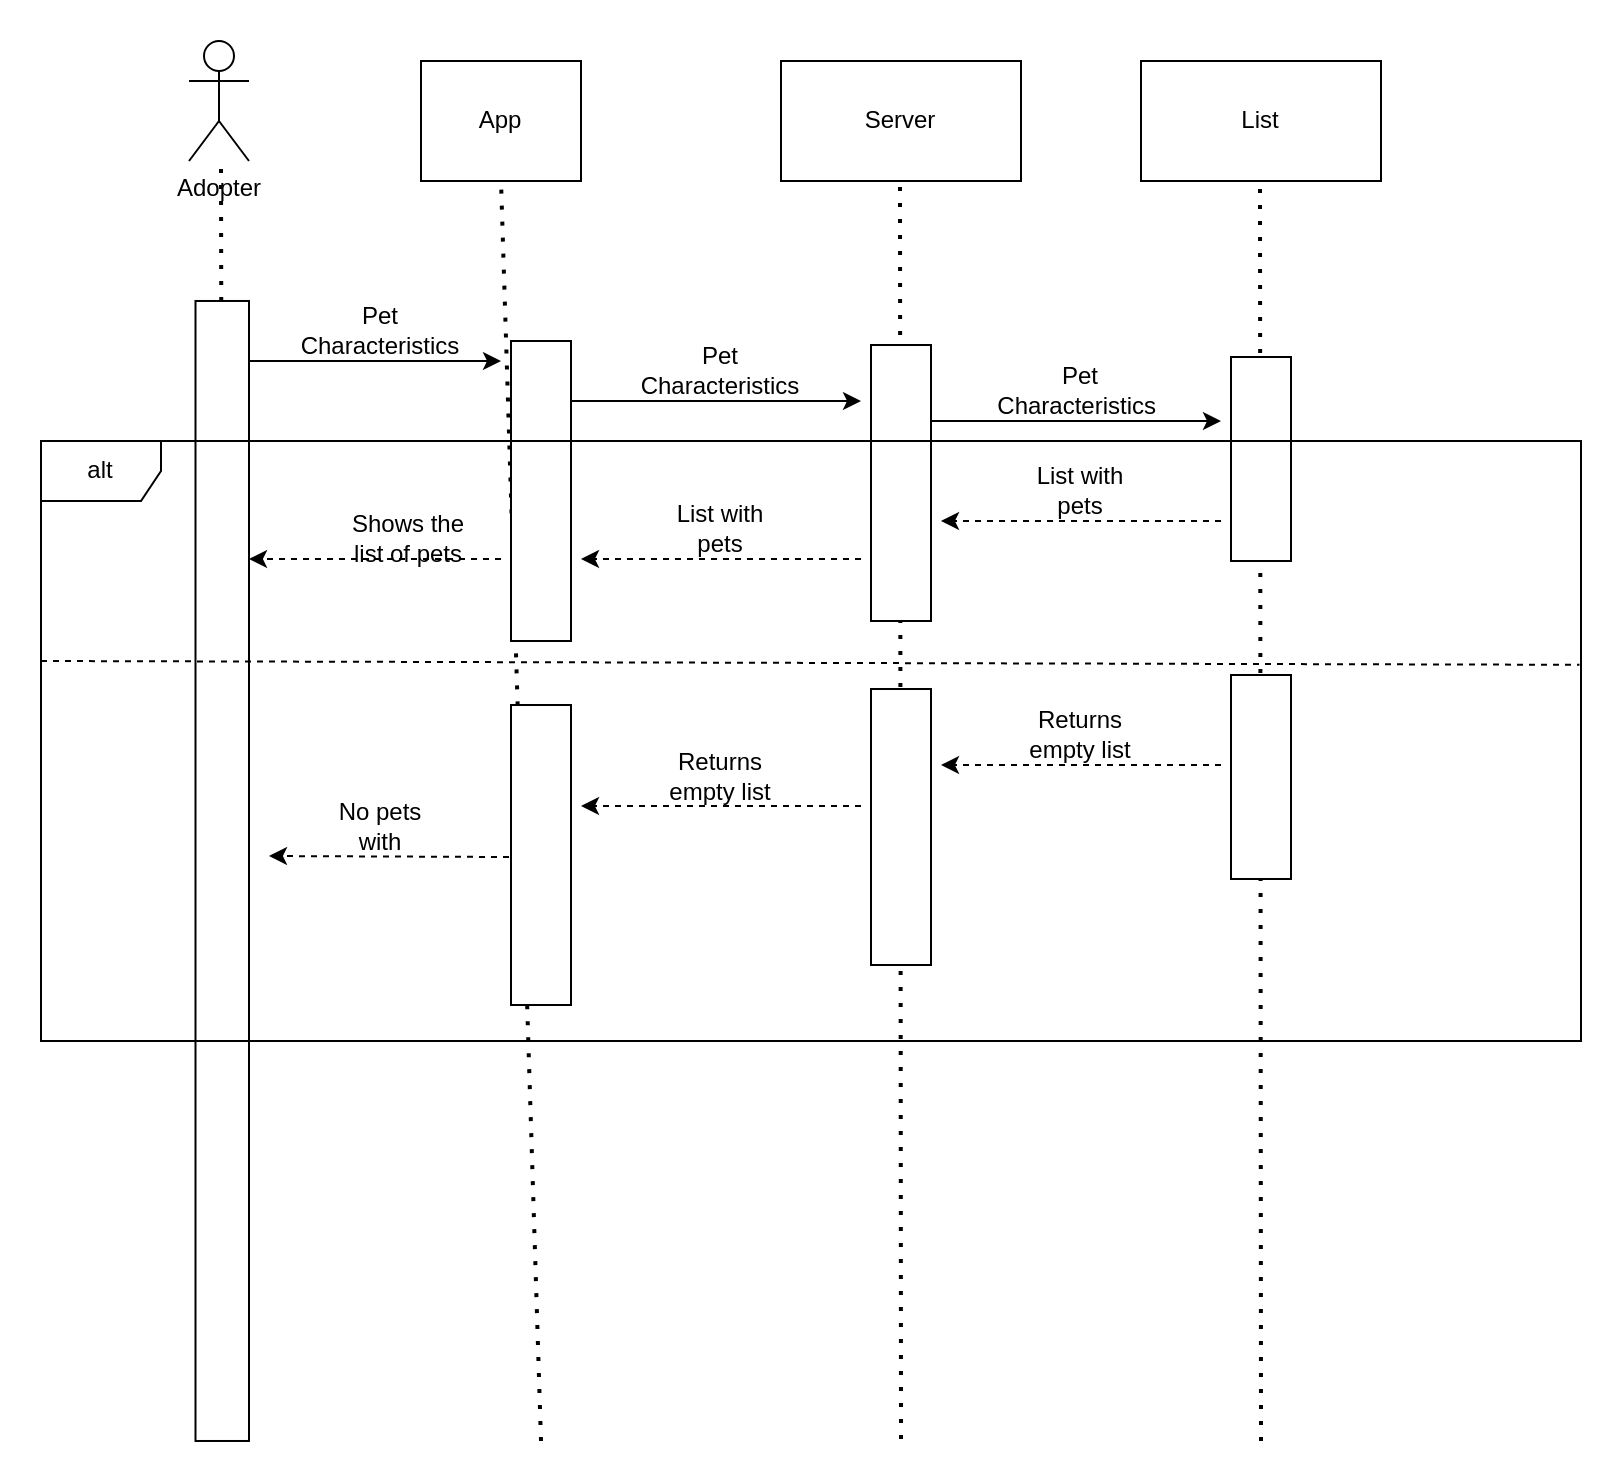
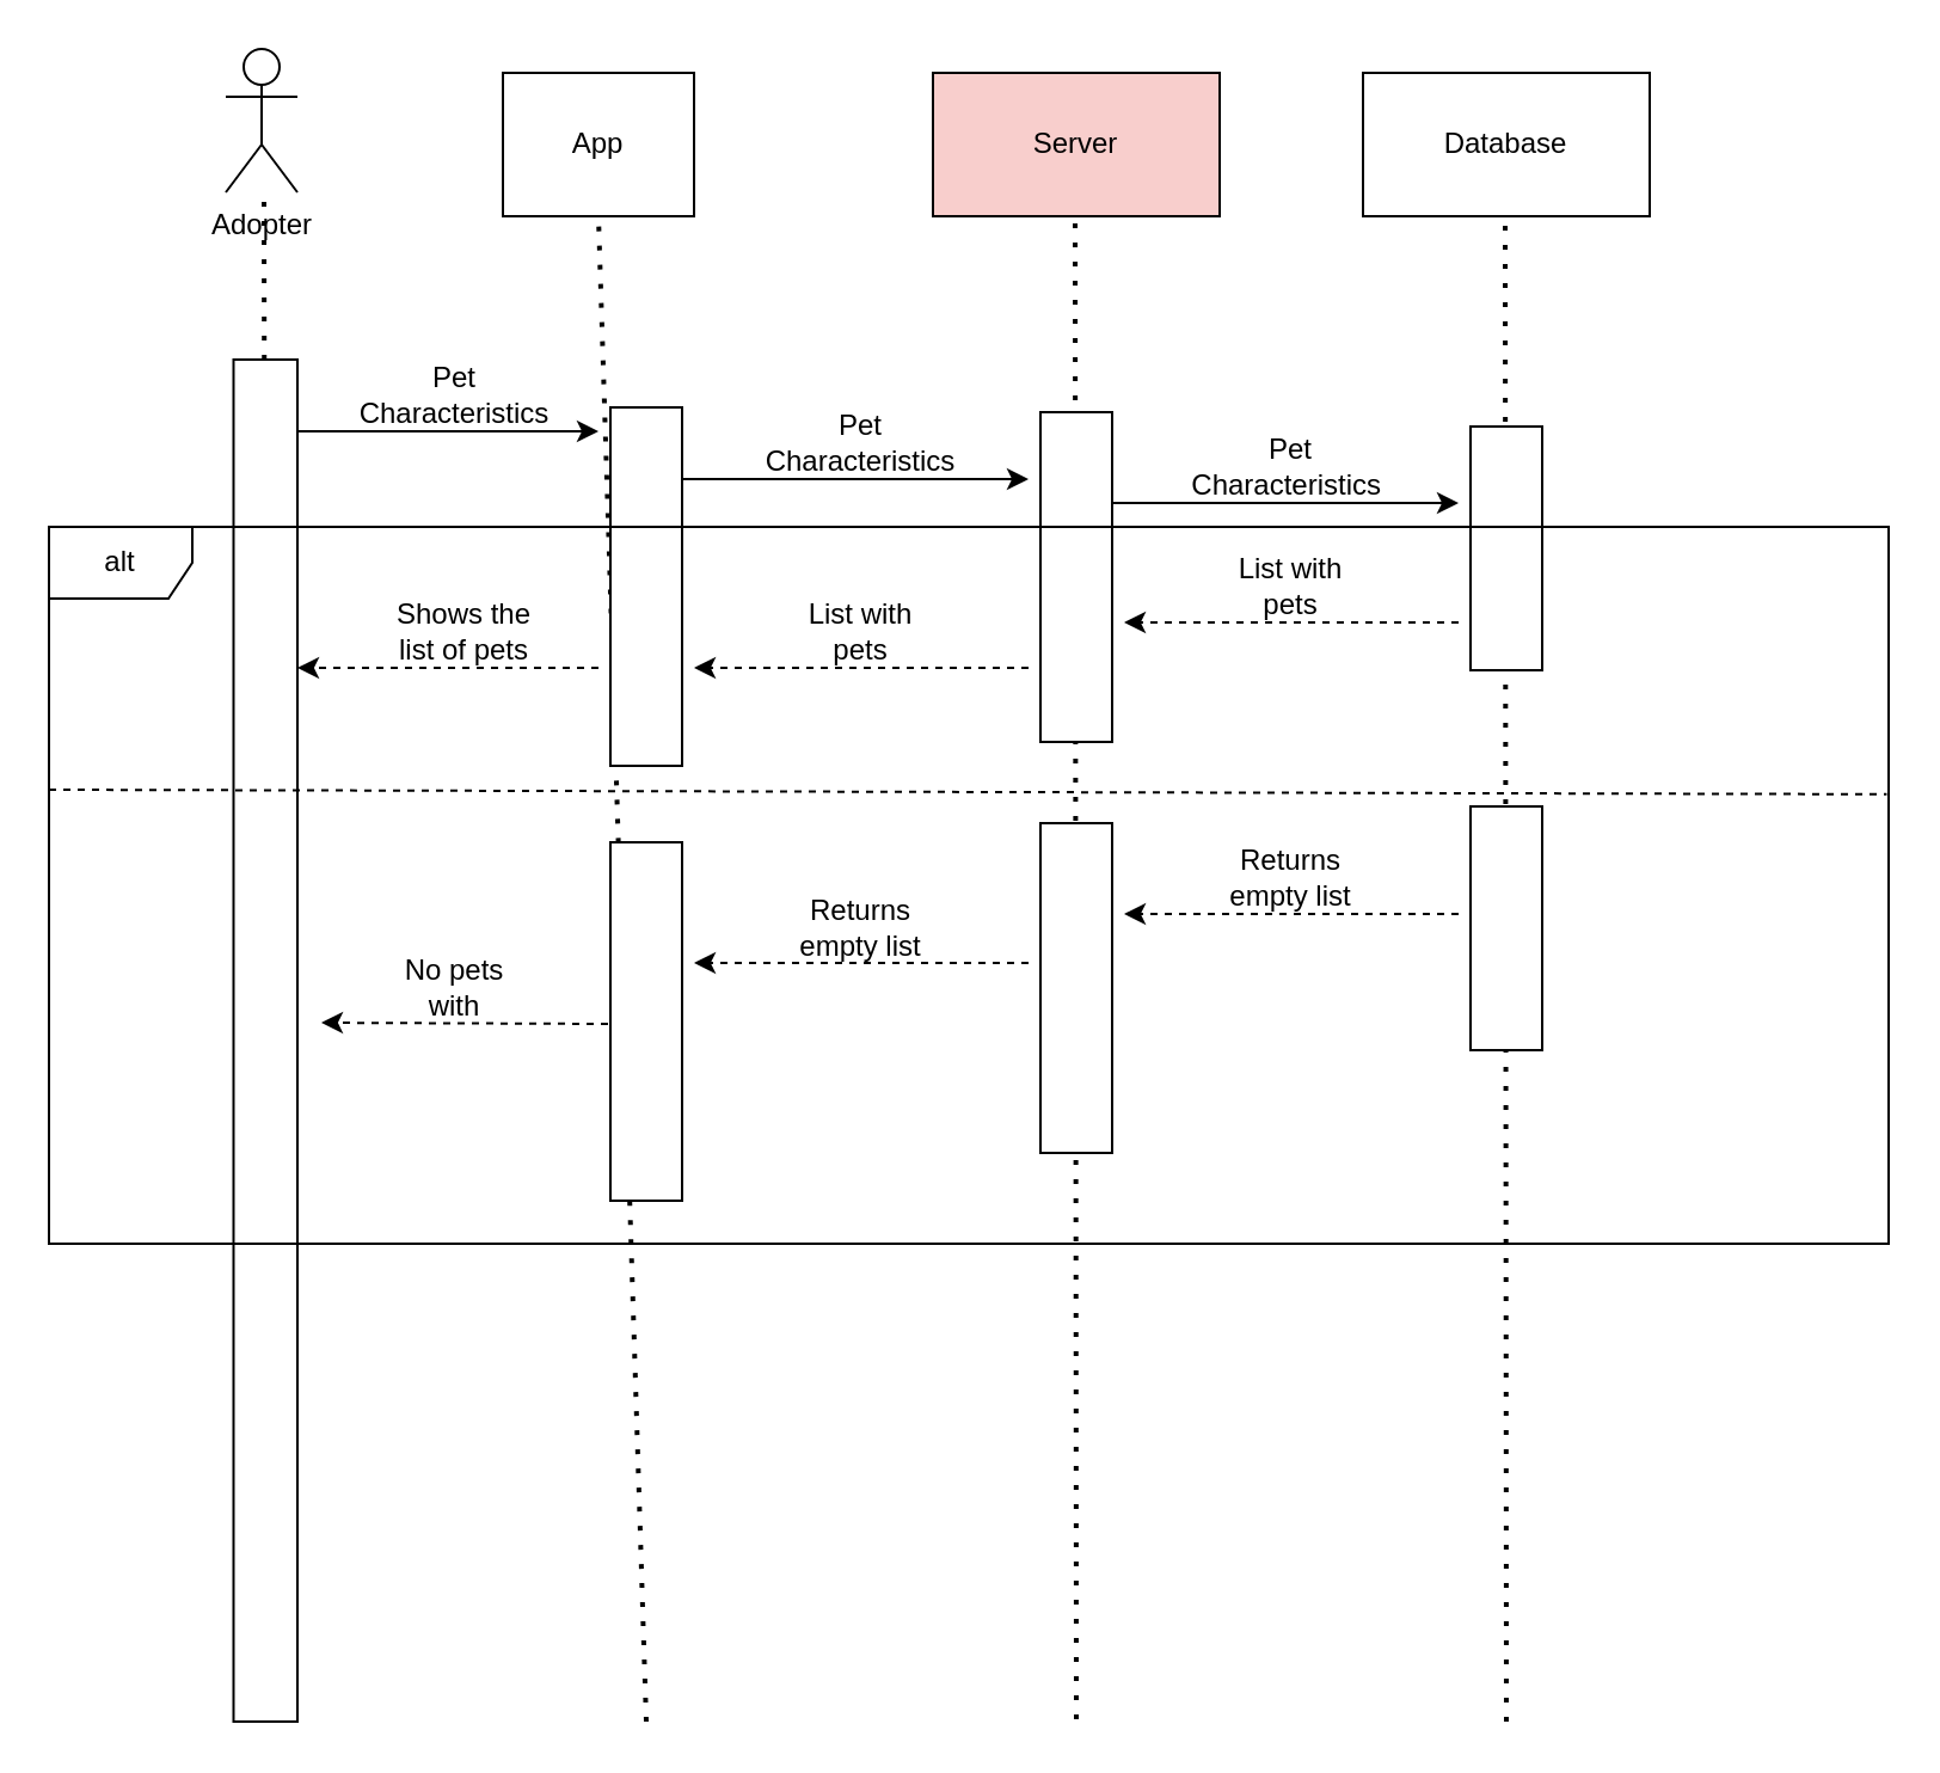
  <mxCell id="0" />
  <mxCell id="1" parent="0" />
  <mxCell id="2" value="Adopter" style="shape=umlActor;verticalLabelPosition=bottom;verticalAlign=top;html=1;outlineConnect=0;" parent="1" vertex="1"><mxGeometry x="94" y="20" width="30" height="60" as="geometry" /></mxCell>
  <mxCell id="3" value="" style="endArrow=none;dashed=1;html=1;dashPattern=1 3;strokeWidth=2;rounded=0;" parent="1" source="11" edge="1"><mxGeometry width="50" height="50" relative="1" as="geometry"><mxPoint x="110" y="720" as="sourcePoint" /><mxPoint x="110" y="80" as="targetPoint" /></mxGeometry></mxCell>
  <mxCell id="4" value="App" style="rounded=0;whiteSpace=wrap;html=1;" parent="1" vertex="1"><mxGeometry x="210" y="30" width="80" height="60" as="geometry" /></mxCell>
- <mxCell id="5" value="Server" style="rounded=0;whiteSpace=wrap;html=1;" parent="1" vertex="1"><mxGeometry x="390" y="30" width="120" height="60" as="geometry" /></mxCell>
- <mxCell id="6" value="List" style="rounded=0;whiteSpace=wrap;html=1;" parent="1" vertex="1"><mxGeometry x="570" y="30" width="120" height="60" as="geometry" /></mxCell>
+ <mxCell id="5" value="Server" style="rounded=0;whiteSpace=wrap;html=1;fillColor=#f8cecc;" parent="1" vertex="1"><mxGeometry x="390" y="30" width="120" height="60" as="geometry" /></mxCell>
+ <mxCell id="6" value="Database" style="rounded=0;whiteSpace=wrap;html=1;" parent="1" vertex="1"><mxGeometry x="570" y="30" width="120" height="60" as="geometry" /></mxCell>
  <mxCell id="7" value="" style="endArrow=none;dashed=1;html=1;dashPattern=1 3;strokeWidth=2;rounded=0;entryX=0.5;entryY=1;entryDx=0;entryDy=0;" parent="1" target="4" edge="1"><mxGeometry width="50" height="50" relative="1" as="geometry"><mxPoint x="270" y="720" as="sourcePoint" /><mxPoint x="270" y="150" as="targetPoint" /></mxGeometry></mxCell>
  <mxCell id="8" value="" style="endArrow=none;dashed=1;html=1;dashPattern=1 3;strokeWidth=2;rounded=0;entryX=0.5;entryY=1;entryDx=0;entryDy=0;" parent="1" edge="1"><mxGeometry width="50" height="50" relative="1" as="geometry"><mxPoint x="450" y="719" as="sourcePoint" /><mxPoint x="449.5" y="89" as="targetPoint" /></mxGeometry></mxCell>
  <mxCell id="9" value="" style="endArrow=none;dashed=1;html=1;dashPattern=1 3;strokeWidth=2;rounded=0;entryX=0.5;entryY=1;entryDx=0;entryDy=0;" parent="1" edge="1"><mxGeometry width="50" height="50" relative="1" as="geometry"><mxPoint x="630" y="720" as="sourcePoint" /><mxPoint x="629.5" y="90" as="targetPoint" /></mxGeometry></mxCell>
  <mxCell id="10" value="" style="endArrow=none;dashed=1;html=1;dashPattern=1 3;strokeWidth=2;rounded=0;" parent="1" target="11" edge="1"><mxGeometry width="50" height="50" relative="1" as="geometry"><mxPoint x="110" y="720" as="sourcePoint" /><mxPoint x="110" y="80" as="targetPoint" /></mxGeometry></mxCell>
  <mxCell id="11" value="" style="rounded=0;whiteSpace=wrap;html=1;direction=south;" parent="1" vertex="1"><mxGeometry x="97.25" y="150" width="26.75" height="570" as="geometry" /></mxCell>
  <mxCell id="12" value="" style="endArrow=classic;html=1;rounded=0;" parent="1" edge="1"><mxGeometry width="50" height="50" relative="1" as="geometry"><mxPoint x="124" y="180" as="sourcePoint" /><mxPoint x="250" y="180" as="targetPoint" /></mxGeometry></mxCell>
  <mxCell id="13" value="Pet Characteristics" style="text;html=1;align=center;verticalAlign=middle;whiteSpace=wrap;rounded=0;" parent="1" vertex="1"><mxGeometry x="160" y="150" width="60" height="30" as="geometry" /></mxCell>
  <mxCell id="14" value="" style="rounded=0;whiteSpace=wrap;html=1;direction=south;" parent="1" vertex="1"><mxGeometry x="255" y="170" width="30" height="150" as="geometry" /></mxCell>
  <mxCell id="15" value="" style="rounded=0;whiteSpace=wrap;html=1;direction=south;" parent="1" vertex="1"><mxGeometry x="435" y="172" width="30" height="138" as="geometry" /></mxCell>
  <mxCell id="16" value="" style="endArrow=classic;html=1;rounded=0;" parent="1" edge="1"><mxGeometry width="50" height="50" relative="1" as="geometry"><mxPoint x="285" y="200" as="sourcePoint" /><mxPoint x="430" y="200" as="targetPoint" /></mxGeometry></mxCell>
  <mxCell id="17" value="" style="endArrow=classic;html=1;rounded=0;" parent="1" edge="1"><mxGeometry width="50" height="50" relative="1" as="geometry"><mxPoint x="465" y="210" as="sourcePoint" /><mxPoint x="610" y="210" as="targetPoint" /></mxGeometry></mxCell>
  <mxCell id="18" value="Pet Characteristics" style="text;html=1;align=center;verticalAlign=middle;whiteSpace=wrap;rounded=0;" parent="1" vertex="1"><mxGeometry x="330" y="170" width="60" height="30" as="geometry" /></mxCell>
  <mxCell id="19" value="" style="rounded=0;whiteSpace=wrap;html=1;direction=south;" parent="1" vertex="1"><mxGeometry x="615" y="178" width="30" height="102" as="geometry" /></mxCell>
  <mxCell id="20" value="Pet Characteristics&amp;nbsp;" style="text;html=1;align=center;verticalAlign=middle;whiteSpace=wrap;rounded=0;" parent="1" vertex="1"><mxGeometry x="510" y="180" width="60" height="30" as="geometry" /></mxCell>
  <mxCell id="21" value="alt" style="shape=umlFrame;whiteSpace=wrap;html=1;pointerEvents=0;" vertex="1" parent="1"><mxGeometry x="20" y="220" width="770" height="300" as="geometry" /></mxCell>
  <mxCell id="22" value="" style="rounded=0;whiteSpace=wrap;html=1;direction=south;" vertex="1" parent="1"><mxGeometry x="615" y="337" width="30" height="102" as="geometry" /></mxCell>
  <mxCell id="23" value="" style="rounded=0;whiteSpace=wrap;html=1;direction=south;" vertex="1" parent="1"><mxGeometry x="435" y="344" width="30" height="138" as="geometry" /></mxCell>
  <mxCell id="24" value="" style="rounded=0;whiteSpace=wrap;html=1;direction=south;" vertex="1" parent="1"><mxGeometry x="255" y="352" width="30" height="150" as="geometry" /></mxCell>
  <mxCell id="25" value="" style="endArrow=none;dashed=1;html=1;rounded=0;entryX=0.999;entryY=0.373;entryDx=0;entryDy=0;entryPerimeter=0;" edge="1" parent="1" target="21"><mxGeometry width="50" height="50" relative="1" as="geometry"><mxPoint x="20" y="330" as="sourcePoint" /><mxPoint x="540" y="330" as="targetPoint" /></mxGeometry></mxCell>
  <mxCell id="26" value="" style="endArrow=classic;html=1;rounded=0;exitX=0.75;exitY=1;exitDx=0;exitDy=0;strokeColor=default;dashed=1;" edge="1" parent="1"><mxGeometry width="50" height="50" relative="1" as="geometry"><mxPoint x="610" y="260" as="sourcePoint" /><mxPoint x="470" y="260" as="targetPoint" /></mxGeometry></mxCell>
  <mxCell id="27" value="List with pets" style="text;html=1;align=center;verticalAlign=middle;whiteSpace=wrap;rounded=0;" vertex="1" parent="1"><mxGeometry x="510" y="230" width="60" height="30" as="geometry" /></mxCell>
  <mxCell id="28" value="" style="endArrow=classic;html=1;rounded=0;exitX=0.75;exitY=1;exitDx=0;exitDy=0;dashed=1;" edge="1" parent="1"><mxGeometry width="50" height="50" relative="1" as="geometry"><mxPoint x="430" y="279" as="sourcePoint" /><mxPoint x="290" y="279" as="targetPoint" /></mxGeometry></mxCell>
  <mxCell id="29" value="List with pets" style="text;html=1;align=center;verticalAlign=middle;whiteSpace=wrap;rounded=0;" vertex="1" parent="1"><mxGeometry x="330" y="249" width="60" height="30" as="geometry" /></mxCell>
  <mxCell id="30" value="" style="endArrow=classic;html=1;rounded=0;dashed=1;" edge="1" parent="1"><mxGeometry width="50" height="50" relative="1" as="geometry"><mxPoint x="250" y="279" as="sourcePoint" /><mxPoint x="124" y="279" as="targetPoint" /></mxGeometry></mxCell>
- <mxCell id="31" value="Shows the list of pets" style="text;html=1;align=center;verticalAlign=middle;whiteSpace=wrap;rounded=0;" vertex="1" parent="1"><mxGeometry x="174" y="254" width="60" height="30" as="geometry" /></mxCell>
+ <mxCell id="31" value="Shows the list of pets" style="text;html=1;align=center;verticalAlign=middle;whiteSpace=wrap;rounded=0;" vertex="1" parent="1"><mxGeometry x="164" y="249" width="60" height="30" as="geometry" /></mxCell>
  <mxCell id="32" value="" style="endArrow=classic;html=1;rounded=0;exitX=0.75;exitY=1;exitDx=0;exitDy=0;strokeColor=default;dashed=1;" edge="1" parent="1"><mxGeometry width="50" height="50" relative="1" as="geometry"><mxPoint x="610" y="382" as="sourcePoint" /><mxPoint x="470" y="382" as="targetPoint" /></mxGeometry></mxCell>
  <mxCell id="33" value="Returns empty list" style="text;html=1;align=center;verticalAlign=middle;whiteSpace=wrap;rounded=0;" vertex="1" parent="1"><mxGeometry x="510" y="352" width="60" height="30" as="geometry" /></mxCell>
  <mxCell id="34" value="" style="endArrow=classic;html=1;rounded=0;exitX=0.75;exitY=1;exitDx=0;exitDy=0;strokeColor=default;dashed=1;" edge="1" parent="1"><mxGeometry width="50" height="50" relative="1" as="geometry"><mxPoint x="430" y="402.5" as="sourcePoint" /><mxPoint x="290" y="402.5" as="targetPoint" /></mxGeometry></mxCell>
  <mxCell id="35" value="Returns empty list" style="text;html=1;align=center;verticalAlign=middle;whiteSpace=wrap;rounded=0;" vertex="1" parent="1"><mxGeometry x="330" y="372.5" width="60" height="30" as="geometry" /></mxCell>
  <mxCell id="36" value="" style="endArrow=classic;html=1;rounded=0;strokeColor=default;dashed=1;" edge="1" parent="1"><mxGeometry width="50" height="50" relative="1" as="geometry"><mxPoint x="254" y="428" as="sourcePoint" /><mxPoint x="134" y="427.5" as="targetPoint" /></mxGeometry></mxCell>
  <mxCell id="37" value="No pets with" style="text;html=1;align=center;verticalAlign=middle;whiteSpace=wrap;rounded=0;" vertex="1" parent="1"><mxGeometry x="160" y="397.5" width="60" height="30" as="geometry" /></mxCell>
